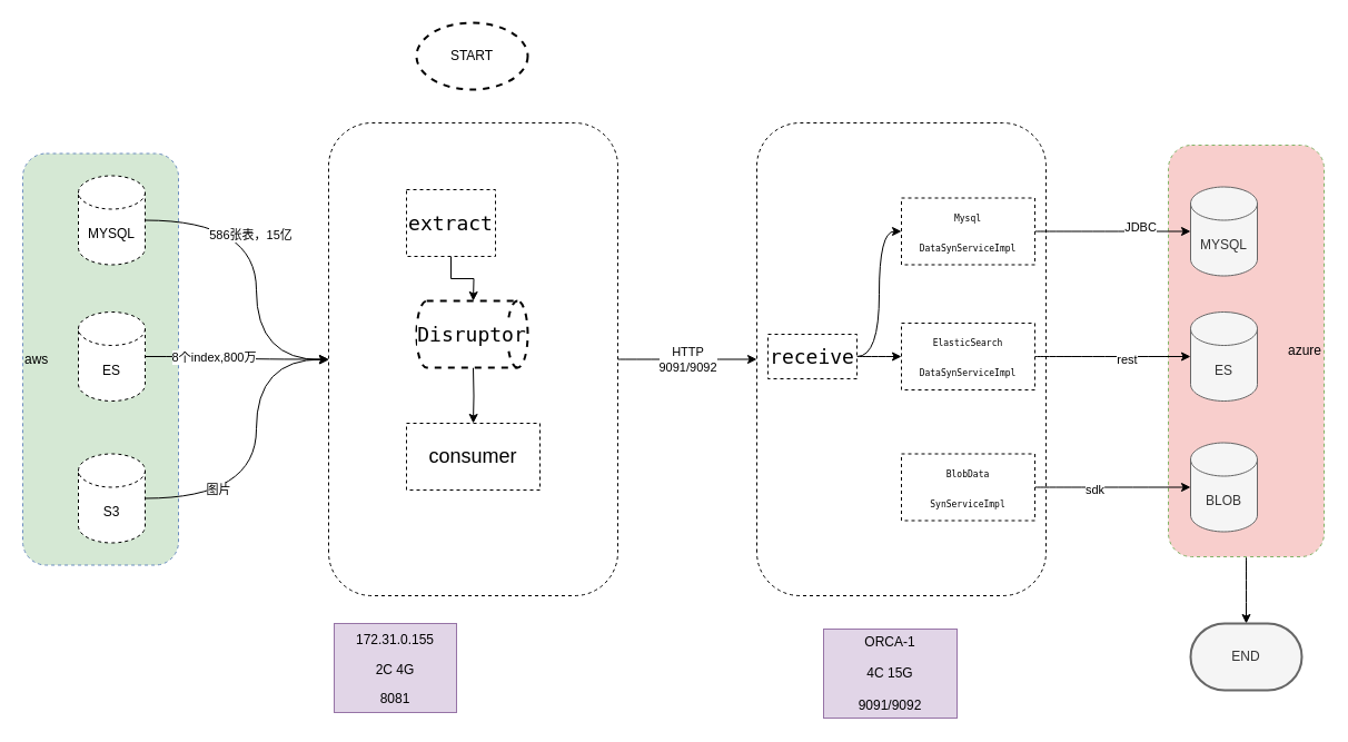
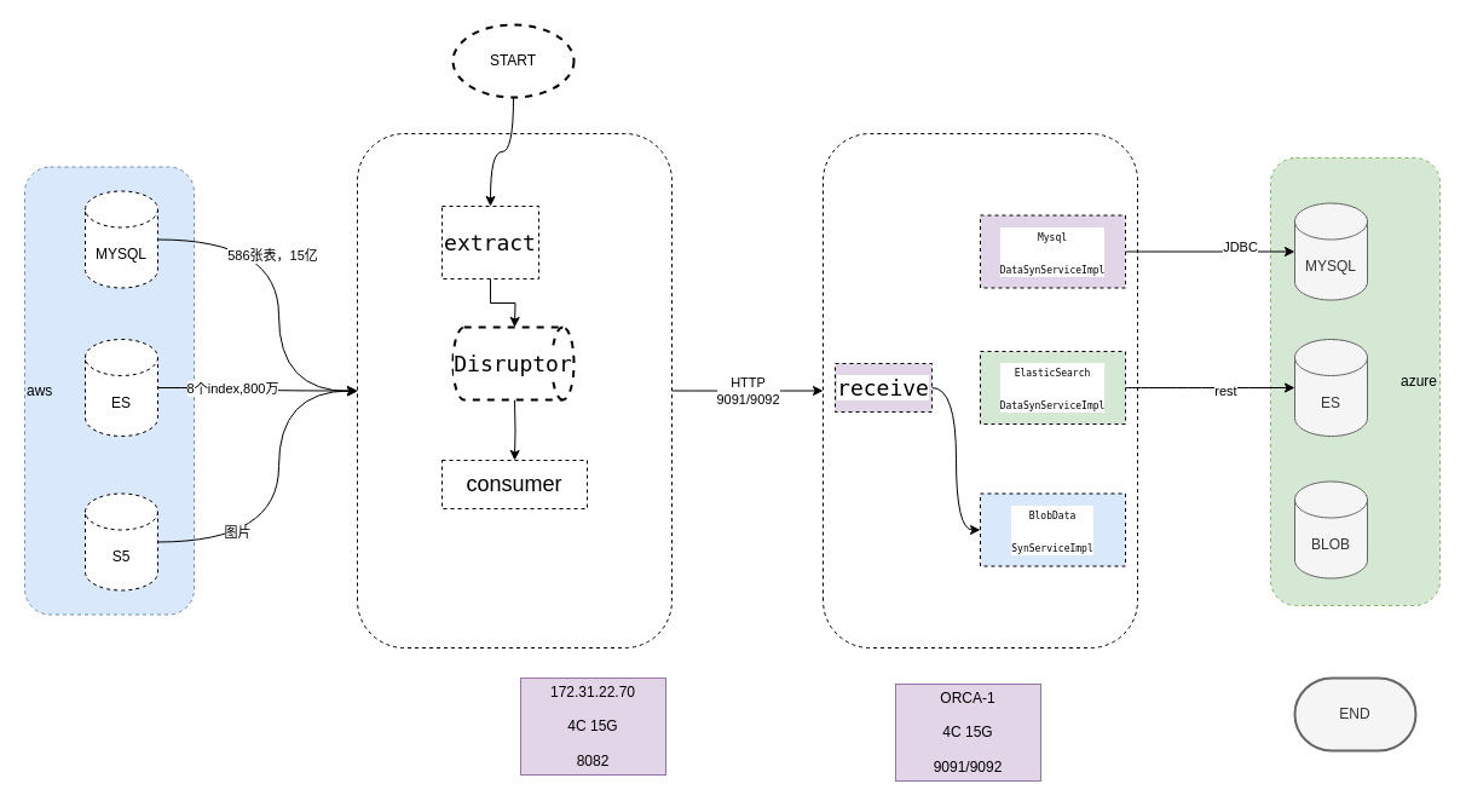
  <mxCell id="0" />
  <mxCell id="1" parent="0" />
- <mxCell id="2" value="" style="edgeStyle=orthogonalEdgeStyle;curved=1;rounded=0;orthogonalLoop=1;jettySize=auto;html=1;" edge="1" parent="1" source="3" target="43"><mxGeometry relative="1" as="geometry" /></mxCell>
- <mxCell id="3" value="azure" style="rounded=1;whiteSpace=wrap;html=1;dashed=1;fillColor=#f8cecc;strokeColor=#82b366;align=right;" vertex="1" parent="1"><mxGeometry x="1050" y="130" width="140" height="370" as="geometry" /></mxCell>
- <mxCell id="4" value="aws" style="rounded=1;whiteSpace=wrap;html=1;dashed=1;fillColor=#d5e8d4;strokeColor=#6c8ebf;align=left;" vertex="1" parent="1"><mxGeometry x="20" y="137.5" width="140" height="370" as="geometry" /></mxCell>
- <mxCell id="5" value="&lt;p&gt;&lt;span style=&quot;vertical-align: sub&quot;&gt;172.31.0.155&lt;/span&gt;&lt;br&gt;&lt;/p&gt;&lt;p&gt;&lt;span&gt;2C 4G&lt;/span&gt;&lt;/p&gt;&lt;p&gt;&lt;span&gt;8081&lt;/span&gt;&lt;/p&gt;" style="rounded=0;whiteSpace=wrap;html=1;align=center;fillColor=#e1d5e7;strokeColor=#9673a6;" vertex="1" parent="1"><mxGeometry x="300" y="560" width="110" height="80" as="geometry" /></mxCell>
+ <mxCell id="3" value="azure" style="rounded=1;whiteSpace=wrap;html=1;dashed=1;fillColor=#d5e8d4;strokeColor=#82b366;align=right;" vertex="1" parent="1"><mxGeometry x="1050" y="130" width="140" height="370" as="geometry" /></mxCell>
+ <mxCell id="4" value="aws" style="rounded=1;whiteSpace=wrap;html=1;dashed=1;fillColor=#dae8fc;strokeColor=#6c8ebf;align=left;" vertex="1" parent="1"><mxGeometry x="20" y="137.5" width="140" height="370" as="geometry" /></mxCell>
+ <mxCell id="6" value="172.31.22.70&lt;br&gt;&lt;br&gt;4C 15G&lt;br&gt;&lt;br&gt;8082" style="rounded=0;whiteSpace=wrap;html=1;fillColor=#e1d5e7;strokeColor=#9673a6;" vertex="1" parent="1"><mxGeometry x="430" y="560" width="120" height="80" as="geometry" /></mxCell>
  <mxCell id="7" value="" style="edgeStyle=orthogonalEdgeStyle;rounded=0;orthogonalLoop=1;jettySize=auto;html=1;curved=1;" edge="1" parent="1" source="9" target="17"><mxGeometry relative="1" as="geometry"><Array as="points"><mxPoint x="230" y="198" /><mxPoint x="230" y="323" /></Array></mxGeometry></mxCell>
  <mxCell id="8" value="586张表，15亿" style="edgeLabel;html=1;align=center;verticalAlign=middle;resizable=0;points=[];" vertex="1" connectable="0" parent="7"><mxGeometry x="-0.351" y="-13" relative="1" as="geometry"><mxPoint as="offset" /></mxGeometry></mxCell>
  <mxCell id="9" value="&lt;span&gt;MYSQL&lt;/span&gt;" style="shape=cylinder3;whiteSpace=wrap;html=1;boundedLbl=1;backgroundOutline=1;size=15;dashed=1;" vertex="1" parent="1"><mxGeometry x="70" y="157.5" width="60" height="80" as="geometry" /></mxCell>
  <mxCell id="10" style="edgeStyle=orthogonalEdgeStyle;curved=1;rounded=0;orthogonalLoop=1;jettySize=auto;html=1;" edge="1" parent="1" source="12" target="17"><mxGeometry relative="1" as="geometry" /></mxCell>
  <mxCell id="11" value="8个index,800万" style="edgeLabel;html=1;align=center;verticalAlign=middle;resizable=0;points=[];" vertex="1" connectable="0" parent="10"><mxGeometry x="-0.272" relative="1" as="geometry"><mxPoint as="offset" /></mxGeometry></mxCell>
  <mxCell id="12" value="&lt;span&gt;ES&lt;/span&gt;" style="shape=cylinder3;whiteSpace=wrap;html=1;boundedLbl=1;backgroundOutline=1;size=15;dashed=1;" vertex="1" parent="1"><mxGeometry x="70" y="280" width="60" height="80" as="geometry" /></mxCell>
  <mxCell id="13" style="edgeStyle=orthogonalEdgeStyle;curved=1;rounded=0;orthogonalLoop=1;jettySize=auto;html=1;entryX=0.5;entryY=0;entryDx=0;entryDy=0;" edge="1" parent="1" source="15" target="17"><mxGeometry relative="1" as="geometry"><Array as="points"><mxPoint x="230" y="448" /><mxPoint x="230" y="323" /></Array></mxGeometry></mxCell>
  <mxCell id="14" value="图片" style="edgeLabel;html=1;align=center;verticalAlign=middle;resizable=0;points=[];" vertex="1" connectable="0" parent="13"><mxGeometry x="-0.552" y="8" relative="1" as="geometry"><mxPoint as="offset" /></mxGeometry></mxCell>
- <mxCell id="15" value="&lt;span&gt;S3&lt;/span&gt;" style="shape=cylinder3;whiteSpace=wrap;html=1;boundedLbl=1;backgroundOutline=1;size=15;dashed=1;" vertex="1" parent="1"><mxGeometry x="70" y="407.5" width="60" height="80" as="geometry" /></mxCell>
+ <mxCell id="15" value="&lt;span&gt;S5&lt;/span&gt;" style="shape=cylinder3;whiteSpace=wrap;html=1;boundedLbl=1;backgroundOutline=1;size=15;dashed=1;" vertex="1" parent="1"><mxGeometry x="70" y="407.5" width="60" height="80" as="geometry" /></mxCell>
  <mxCell id="16" value="HTTP&lt;br&gt;9091/9092" style="edgeStyle=orthogonalEdgeStyle;curved=1;rounded=0;orthogonalLoop=1;jettySize=auto;html=1;" edge="1" parent="1" source="17" target="25"><mxGeometry relative="1" as="geometry" /></mxCell>
  <mxCell id="17" value="&lt;blockquote style=&quot;margin: 0 0 0 40px ; border: none ; padding: 0px&quot;&gt;&lt;blockquote style=&quot;margin: 0 0 0 40px ; border: none ; padding: 0px&quot;&gt;&lt;p style=&quot;text-align: justify&quot;&gt;&lt;br&gt;&lt;/p&gt;&lt;/blockquote&gt;&lt;/blockquote&gt;" style="rounded=1;whiteSpace=wrap;html=1;dashed=1;shadow=0;noLabel=0;labelPadding=0;direction=north;align=center;" vertex="1" parent="1"><mxGeometry x="295" y="110" width="260" height="425" as="geometry" /></mxCell>
  <mxCell id="18" value="" style="edgeStyle=orthogonalEdgeStyle;rounded=0;orthogonalLoop=1;jettySize=auto;html=1;" edge="1" parent="1" source="19"><mxGeometry relative="1" as="geometry"><mxPoint x="425" y="270" as="targetPoint" /></mxGeometry></mxCell>
  <mxCell id="19" value="&lt;pre style=&quot;background-color: rgb(255 , 255 , 255) ; font-family: &amp;#34;jetbrains mono&amp;#34; , monospace ; font-size: 13.5pt&quot;&gt;extract&lt;/pre&gt;" style="rounded=0;whiteSpace=wrap;html=1;shadow=0;dashed=1;" vertex="1" parent="1"><mxGeometry x="365" y="170" width="80" height="60" as="geometry" /></mxCell>
  <mxCell id="20" value="" style="edgeStyle=orthogonalEdgeStyle;rounded=0;orthogonalLoop=1;jettySize=auto;html=1;" edge="1" parent="1" target="21"><mxGeometry relative="1" as="geometry"><mxPoint x="425" y="330" as="sourcePoint" /></mxGeometry></mxCell>
- <mxCell id="21" value="&lt;font style=&quot;font-size: 18px&quot;&gt;consumer&lt;/font&gt;" style="rounded=0;whiteSpace=wrap;html=1;shadow=0;dashed=1;" vertex="1" parent="1"><mxGeometry x="365" y="380" width="120" height="60" as="geometry" /></mxCell>
+ <mxCell id="21" value="&lt;font style=&quot;font-size: 18px&quot;&gt;consumer&lt;/font&gt;" style="rounded=0;whiteSpace=wrap;html=1;shadow=0;dashed=1;" vertex="1" parent="1"><mxGeometry x="365" y="380" width="120" height="40" as="geometry" /></mxCell>
+ <mxCell id="22" value="" style="edgeStyle=orthogonalEdgeStyle;curved=1;rounded=0;orthogonalLoop=1;jettySize=auto;html=1;" edge="1" parent="1" source="23" target="19"><mxGeometry relative="1" as="geometry" /></mxCell>
  <mxCell id="23" value="START" style="strokeWidth=2;html=1;shape=mxgraph.flowchart.start_1;whiteSpace=wrap;shadow=0;dashed=1;" vertex="1" parent="1"><mxGeometry x="374" y="20" width="100" height="60" as="geometry" /></mxCell>
  <mxCell id="24" value="&lt;pre style=&quot;background-color: rgb(255 , 255 , 255) ; font-family: &amp;#34;jetbrains mono&amp;#34; , monospace ; font-size: 13.5pt&quot;&gt;Disruptor&lt;/pre&gt;" style="strokeWidth=2;html=1;shape=mxgraph.flowchart.direct_data;whiteSpace=wrap;shadow=0;dashed=1;" vertex="1" parent="1"><mxGeometry x="374" y="270" width="100" height="60" as="geometry" /></mxCell>
  <mxCell id="25" value="&lt;blockquote style=&quot;margin: 0 0 0 40px ; border: none ; padding: 0px&quot;&gt;&lt;blockquote style=&quot;margin: 0 0 0 40px ; border: none ; padding: 0px&quot;&gt;&lt;p style=&quot;text-align: justify&quot;&gt;&lt;br&gt;&lt;/p&gt;&lt;/blockquote&gt;&lt;/blockquote&gt;" style="rounded=1;whiteSpace=wrap;html=1;dashed=1;shadow=0;noLabel=0;labelPadding=0;direction=north;align=center;" vertex="1" parent="1"><mxGeometry x="680" y="110" width="260" height="425" as="geometry" /></mxCell>
  <mxCell id="26" style="edgeStyle=orthogonalEdgeStyle;curved=1;rounded=0;orthogonalLoop=1;jettySize=auto;html=1;" edge="1" parent="1" source="36" target="33"><mxGeometry relative="1" as="geometry" /></mxCell>
  <mxCell id="27" value="JDBC" style="edgeLabel;html=1;align=center;verticalAlign=middle;resizable=0;points=[];" vertex="1" connectable="0" parent="26"><mxGeometry x="0.347" y="4" relative="1" as="geometry"><mxPoint as="offset" /></mxGeometry></mxCell>
- <mxCell id="28" style="edgeStyle=orthogonalEdgeStyle;curved=1;rounded=0;orthogonalLoop=1;jettySize=auto;html=1;entryX=0;entryY=0.5;entryDx=0;entryDy=0;" edge="1" parent="1" source="31" target="36"><mxGeometry relative="1" as="geometry" /></mxCell>
- <mxCell id="29" value="" style="edgeStyle=orthogonalEdgeStyle;curved=1;rounded=0;orthogonalLoop=1;jettySize=auto;html=1;" edge="1" parent="1" source="31" target="39"><mxGeometry relative="1" as="geometry" /></mxCell>
- <mxCell id="31" value="&lt;pre style=&quot;background-color: rgb(255 , 255 , 255) ; font-family: &amp;#34;jetbrains mono&amp;#34; , monospace ; font-size: 13.5pt&quot;&gt;&lt;pre style=&quot;font-family: &amp;#34;jetbrains mono&amp;#34; , monospace ; font-size: 13.5pt&quot;&gt;receive&lt;/pre&gt;&lt;/pre&gt;" style="rounded=0;whiteSpace=wrap;html=1;shadow=0;dashed=1;" vertex="1" parent="1"><mxGeometry x="690" y="300" width="80" height="40" as="geometry" /></mxCell>
+ <mxCell id="30" style="edgeStyle=orthogonalEdgeStyle;curved=1;rounded=0;orthogonalLoop=1;jettySize=auto;html=1;entryX=0;entryY=0.5;entryDx=0;entryDy=0;" edge="1" parent="1" source="31" target="42"><mxGeometry relative="1" as="geometry" /></mxCell>
+ <mxCell id="31" value="&lt;pre style=&quot;background-color: rgb(255 , 255 , 255) ; font-family: &amp;#34;jetbrains mono&amp;#34; , monospace ; font-size: 13.5pt&quot;&gt;&lt;pre style=&quot;font-family: &amp;#34;jetbrains mono&amp;#34; , monospace ; font-size: 13.5pt&quot;&gt;receive&lt;/pre&gt;&lt;/pre&gt;" style="rounded=0;whiteSpace=wrap;html=1;shadow=0;dashed=1;fillColor=#e1d5e7;" vertex="1" parent="1"><mxGeometry x="690" y="300" width="80" height="40" as="geometry" /></mxCell>
  <mxCell id="32" value="ORCA-1&lt;br&gt;&lt;br&gt;4C 15G&lt;br&gt;&lt;br&gt;9091/9092" style="rounded=0;whiteSpace=wrap;html=1;fillColor=#e1d5e7;strokeColor=#9673a6;" vertex="1" parent="1"><mxGeometry x="740" y="565" width="120" height="80" as="geometry" /></mxCell>
  <mxCell id="33" value="MYSQL" style="shape=cylinder3;whiteSpace=wrap;html=1;boundedLbl=1;backgroundOutline=1;size=15;rounded=0;strokeColor=#666666;fillColor=#f5f5f5;fontColor=#333333;" vertex="1" parent="1"><mxGeometry x="1070" y="167.5" width="60" height="80" as="geometry" /></mxCell>
  <mxCell id="34" value="ES" style="shape=cylinder3;whiteSpace=wrap;html=1;boundedLbl=1;backgroundOutline=1;size=15;rounded=0;strokeColor=#666666;fillColor=#f5f5f5;fontColor=#333333;" vertex="1" parent="1"><mxGeometry x="1070" y="280" width="60" height="80" as="geometry" /></mxCell>
  <mxCell id="35" value="BLOB" style="shape=cylinder3;whiteSpace=wrap;html=1;boundedLbl=1;backgroundOutline=1;size=15;rounded=0;strokeColor=#666666;fillColor=#f5f5f5;fontColor=#333333;" vertex="1" parent="1"><mxGeometry x="1070" y="397.5" width="60" height="80" as="geometry" /></mxCell>
- <mxCell id="36" value="&lt;pre style=&quot;background-color: rgb(255 , 255 , 255) ; font-family: &amp;#34;jetbrains mono&amp;#34; , monospace&quot;&gt;&lt;pre style=&quot;font-family: &amp;#34;jetbrains mono&amp;#34; , monospace&quot;&gt;&lt;pre style=&quot;font-family: &amp;#34;jetbrains mono&amp;#34; , monospace&quot;&gt;&lt;font style=&quot;font-size: 8px&quot;&gt;Mysql&lt;/font&gt;&lt;/pre&gt;&lt;pre style=&quot;font-family: &amp;#34;jetbrains mono&amp;#34; , monospace&quot;&gt;&lt;font style=&quot;font-size: 8px&quot;&gt;DataSynServiceImpl&lt;/font&gt;&lt;/pre&gt;&lt;/pre&gt;&lt;/pre&gt;" style="rounded=0;whiteSpace=wrap;html=1;shadow=0;dashed=1;" vertex="1" parent="1"><mxGeometry x="810" y="177.5" width="120" height="60" as="geometry" /></mxCell>
+ <mxCell id="36" value="&lt;pre style=&quot;background-color: rgb(255 , 255 , 255) ; font-family: &amp;#34;jetbrains mono&amp;#34; , monospace&quot;&gt;&lt;pre style=&quot;font-family: &amp;#34;jetbrains mono&amp;#34; , monospace&quot;&gt;&lt;pre style=&quot;font-family: &amp;#34;jetbrains mono&amp;#34; , monospace&quot;&gt;&lt;font style=&quot;font-size: 8px&quot;&gt;Mysql&lt;/font&gt;&lt;/pre&gt;&lt;pre style=&quot;font-family: &amp;#34;jetbrains mono&amp;#34; , monospace&quot;&gt;&lt;font style=&quot;font-size: 8px&quot;&gt;DataSynServiceImpl&lt;/font&gt;&lt;/pre&gt;&lt;/pre&gt;&lt;/pre&gt;" style="rounded=0;whiteSpace=wrap;html=1;shadow=0;dashed=1;fillColor=#e1d5e7;" vertex="1" parent="1"><mxGeometry x="810" y="177.5" width="120" height="60" as="geometry" /></mxCell>
  <mxCell id="37" value="" style="edgeStyle=orthogonalEdgeStyle;curved=1;rounded=0;orthogonalLoop=1;jettySize=auto;html=1;entryX=0;entryY=0.5;entryDx=0;entryDy=0;entryPerimeter=0;" edge="1" parent="1" source="39" target="34"><mxGeometry relative="1" as="geometry"><mxPoint x="1060" y="350" as="targetPoint" /></mxGeometry></mxCell>
  <mxCell id="38" value="rest" style="edgeLabel;html=1;align=center;verticalAlign=middle;resizable=0;points=[];" vertex="1" connectable="0" parent="37"><mxGeometry x="0.167" y="-2" relative="1" as="geometry"><mxPoint as="offset" /></mxGeometry></mxCell>
- <mxCell id="39" value="&lt;pre style=&quot;background-color: rgb(255 , 255 , 255) ; font-family: &amp;#34;jetbrains mono&amp;#34; , monospace&quot;&gt;&lt;pre style=&quot;font-family: &amp;#34;jetbrains mono&amp;#34; , monospace&quot;&gt;&lt;pre style=&quot;font-family: &amp;#34;jetbrains mono&amp;#34; , monospace&quot;&gt;&lt;font style=&quot;font-size: 8px&quot;&gt;ElasticSearch&lt;/font&gt;&lt;/pre&gt;&lt;pre style=&quot;font-family: &amp;#34;jetbrains mono&amp;#34; , monospace&quot;&gt;&lt;font style=&quot;font-size: 8px&quot;&gt;DataSynServiceImpl&lt;/font&gt;&lt;/pre&gt;&lt;/pre&gt;&lt;/pre&gt;" style="rounded=0;whiteSpace=wrap;html=1;shadow=0;dashed=1;" vertex="1" parent="1"><mxGeometry x="810" y="290" width="120" height="60" as="geometry" /></mxCell>
- <mxCell id="40" style="edgeStyle=orthogonalEdgeStyle;curved=1;rounded=0;orthogonalLoop=1;jettySize=auto;html=1;" edge="1" parent="1" source="42" target="35"><mxGeometry relative="1" as="geometry" /></mxCell>
- <mxCell id="41" value="sdk" style="edgeLabel;html=1;align=center;verticalAlign=middle;resizable=0;points=[];" vertex="1" connectable="0" parent="40"><mxGeometry x="-0.248" y="-2" relative="1" as="geometry"><mxPoint as="offset" /></mxGeometry></mxCell>
- <mxCell id="42" value="&lt;pre style=&quot;background-color: rgb(255 , 255 , 255) ; font-family: &amp;#34;jetbrains mono&amp;#34; , monospace&quot;&gt;&lt;pre style=&quot;font-family: &amp;#34;jetbrains mono&amp;#34; , monospace&quot;&gt;&lt;pre style=&quot;font-family: &amp;#34;jetbrains mono&amp;#34; , monospace&quot;&gt;&lt;font style=&quot;font-size: 8px&quot;&gt;BlobData&lt;/font&gt;&lt;/pre&gt;&lt;pre style=&quot;font-family: &amp;#34;jetbrains mono&amp;#34; , monospace&quot;&gt;&lt;font style=&quot;font-size: 8px&quot;&gt;SynServiceImpl&lt;/font&gt;&lt;/pre&gt;&lt;/pre&gt;&lt;/pre&gt;" style="rounded=0;whiteSpace=wrap;html=1;shadow=0;dashed=1;" vertex="1" parent="1"><mxGeometry x="810" y="407.5" width="120" height="60" as="geometry" /></mxCell>
+ <mxCell id="39" value="&lt;pre style=&quot;background-color: rgb(255 , 255 , 255) ; font-family: &amp;#34;jetbrains mono&amp;#34; , monospace&quot;&gt;&lt;pre style=&quot;font-family: &amp;#34;jetbrains mono&amp;#34; , monospace&quot;&gt;&lt;pre style=&quot;font-family: &amp;#34;jetbrains mono&amp;#34; , monospace&quot;&gt;&lt;font style=&quot;font-size: 8px&quot;&gt;ElasticSearch&lt;/font&gt;&lt;/pre&gt;&lt;pre style=&quot;font-family: &amp;#34;jetbrains mono&amp;#34; , monospace&quot;&gt;&lt;font style=&quot;font-size: 8px&quot;&gt;DataSynServiceImpl&lt;/font&gt;&lt;/pre&gt;&lt;/pre&gt;&lt;/pre&gt;" style="rounded=0;whiteSpace=wrap;html=1;shadow=0;dashed=1;fillColor=#d5e8d4;" vertex="1" parent="1"><mxGeometry x="810" y="290" width="120" height="60" as="geometry" /></mxCell>
+ <mxCell id="42" value="&lt;pre style=&quot;background-color: rgb(255 , 255 , 255) ; font-family: &amp;#34;jetbrains mono&amp;#34; , monospace&quot;&gt;&lt;pre style=&quot;font-family: &amp;#34;jetbrains mono&amp;#34; , monospace&quot;&gt;&lt;pre style=&quot;font-family: &amp;#34;jetbrains mono&amp;#34; , monospace&quot;&gt;&lt;font style=&quot;font-size: 8px&quot;&gt;BlobData&lt;/font&gt;&lt;/pre&gt;&lt;pre style=&quot;font-family: &amp;#34;jetbrains mono&amp;#34; , monospace&quot;&gt;&lt;font style=&quot;font-size: 8px&quot;&gt;SynServiceImpl&lt;/font&gt;&lt;/pre&gt;&lt;/pre&gt;&lt;/pre&gt;" style="rounded=0;whiteSpace=wrap;html=1;shadow=0;dashed=1;fillColor=#dae8fc;" vertex="1" parent="1"><mxGeometry x="810" y="407.5" width="120" height="60" as="geometry" /></mxCell>
  <mxCell id="43" value="END" style="strokeWidth=2;html=1;shape=mxgraph.flowchart.terminator;whiteSpace=wrap;rounded=0;fillColor=#f5f5f5;strokeColor=#666666;fontColor=#333333;" vertex="1" parent="1"><mxGeometry x="1070" y="560" width="100" height="60" as="geometry" /></mxCell>
